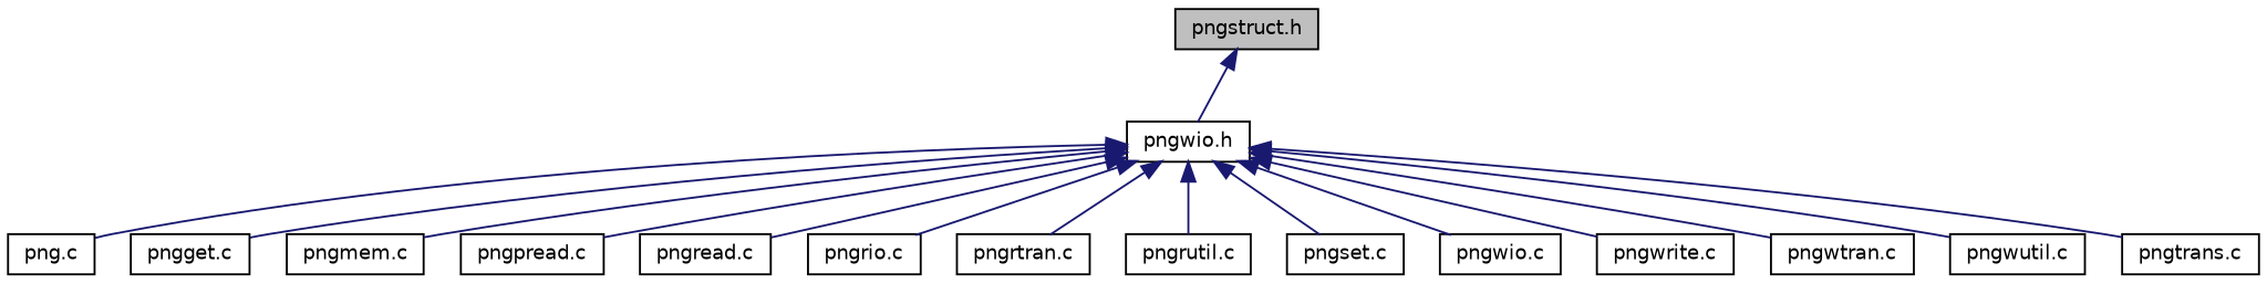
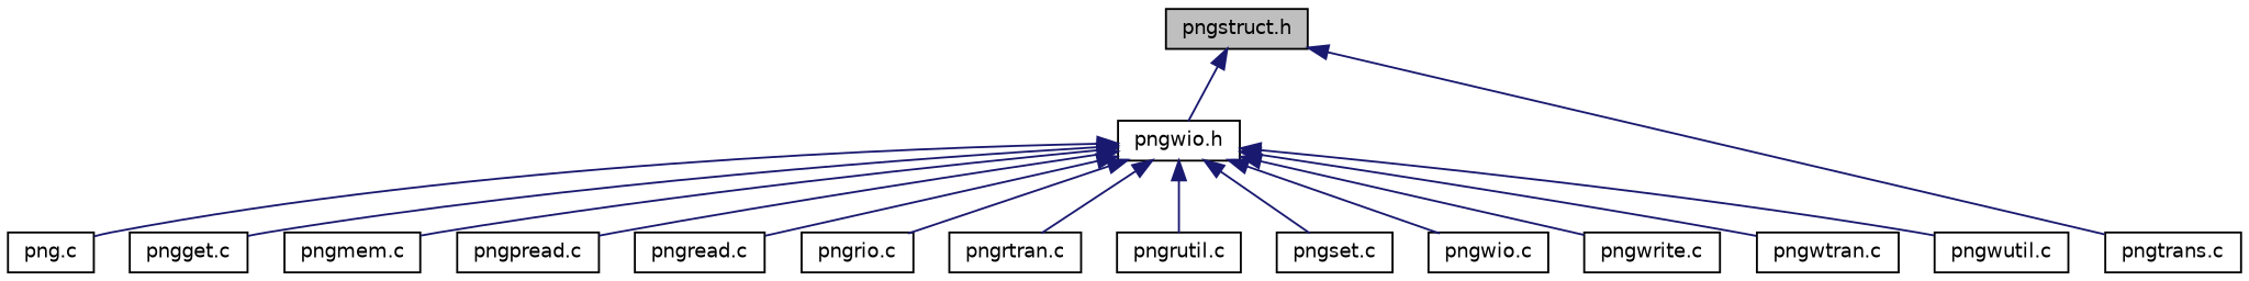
  digraph {
    node [color=black fillcolor=white fontname=Helvetica fontsize=10 shape=record style=filled]
    edge [color=midnightblue dir=back fontname=Helvetica fontsize=10 labelfontname=Helvetica labelfontsize=10 style=solid]
    n1 [fillcolor=grey75 fontcolor=black height=0.2 label="pngstruct.h" width=0.4]
    n2 [height=0.2 label="pngwio.h" width=0.4]
    n3 [height=0.2 label="png.c" width=0.4]
    n4 [height=0.2 label="pngget.c" width=0.4]
    n5 [height=0.2 label="pngmem.c" width=0.4]
    n6 [height=0.2 label="pngpread.c" width=0.4]
    n7 [height=0.2 label="pngread.c" width=0.4]
    n8 [height=0.2 label="pngrio.c" width=0.4]
    n9 [height=0.2 label="pngrtran.c" width=0.4]
    n10 [height=0.2 label="pngrutil.c" width=0.4]
    n11 [height=0.2 label="pngset.c" width=0.4]
    n12 [height=0.2 label="pngtrans.c" width=0.4]
    n13 [height=0.2 label="pngwio.c" width=0.4]
    n14 [height=0.2 label="pngwrite.c" width=0.4]
    n15 [height=0.2 label="pngwtran.c" width=0.4]
    n16 [height=0.2 label="pngwutil.c" width=0.4]
    n1 -> n2
    n2 -> n3
    n2 -> n4
    n2 -> n5
    n2 -> n6
    n2 -> n7
    n2 -> n8
    n2 -> n9
    n2 -> n10
    n2 -> n11
-   n2 -> n12
+   n1 -> n12
    n2 -> n13
    n2 -> n14
    n2 -> n15
    n2 -> n16
  }
